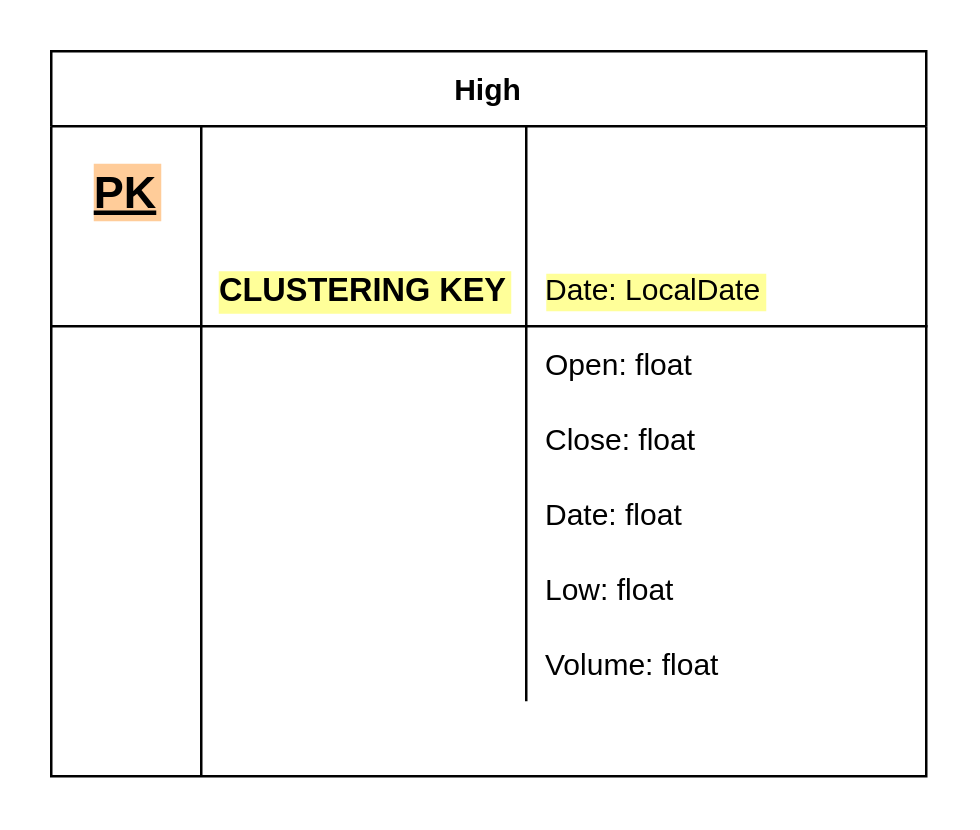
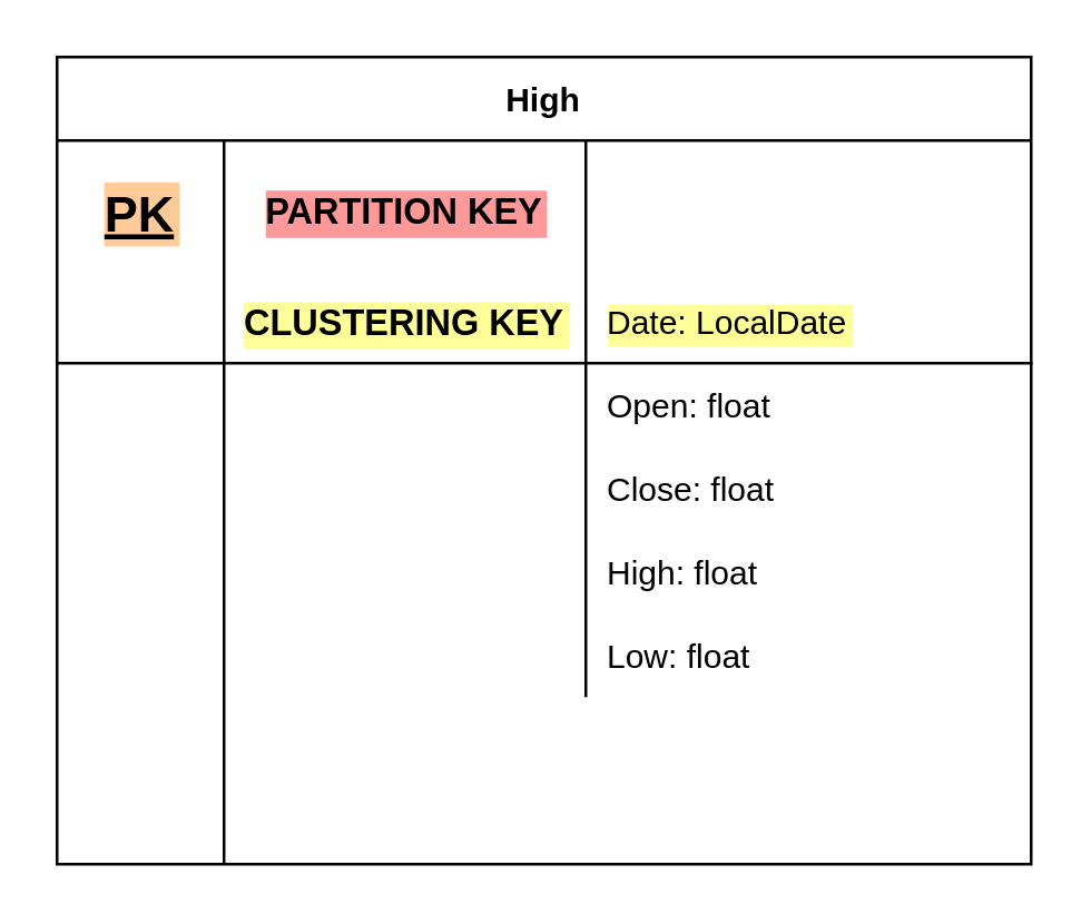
  <mxCell id="0" />
  <mxCell id="1" parent="0" />
  <mxCell id="2" value="High" style="shape=table;startSize=30;container=1;collapsible=1;childLayout=tableLayout;fixedRows=1;rowLines=0;fontStyle=1;align=center;resizeLast=1;" vertex="1" parent="1"><mxGeometry x="20" y="20" width="350" height="290" as="geometry" /></mxCell>
  <mxCell id="3" value="" style="shape=partialRectangle;collapsible=0;dropTarget=0;pointerEvents=0;fillColor=none;top=0;left=0;bottom=0;right=0;points=[[0,0.5],[1,0.5]];portConstraint=eastwest;" vertex="1" parent="2"><mxGeometry y="30" width="350" height="50" as="geometry" /></mxCell>
  <mxCell id="4" value="PK" style="shape=partialRectangle;connectable=0;fillColor=none;top=0;left=0;bottom=0;right=0;fontStyle=5;overflow=hidden;fontSize=18;labelBackgroundColor=#FFCC99;" vertex="1" parent="3"><mxGeometry width="60" height="50" as="geometry" /></mxCell>
+ <mxCell id="5" value="PARTITION KEY" style="shape=partialRectangle;connectable=0;fillColor=none;top=0;left=0;bottom=0;right=0;fontStyle=1;overflow=hidden;fontSize=13;strokeColor=#FF9999;labelBackgroundColor=#FF9999;" vertex="1" parent="3"><mxGeometry x="60" width="130" height="50" as="geometry" /></mxCell>
  <mxCell id="6" value="" style="shape=partialRectangle;collapsible=0;dropTarget=0;pointerEvents=0;fillColor=none;top=0;left=0;bottom=1;right=0;points=[[0,0.5],[1,0.5]];portConstraint=eastwest;" vertex="1" parent="2"><mxGeometry y="80" width="350" height="30" as="geometry" /></mxCell>
  <mxCell id="7" style="shape=partialRectangle;connectable=0;fillColor=none;top=0;left=0;bottom=0;right=0;fontStyle=1;overflow=hidden;" vertex="1" parent="6"><mxGeometry width="60" height="30" as="geometry" /></mxCell>
  <mxCell id="8" value="CLUSTERING KEY" style="shape=partialRectangle;connectable=0;fillColor=none;top=0;left=0;bottom=0;right=0;fontStyle=1;overflow=hidden;fontSize=13;labelBackgroundColor=#FFFF99;" vertex="1" parent="6"><mxGeometry x="60" width="130" height="30" as="geometry" /></mxCell>
  <mxCell id="9" value="Date: LocalDate" style="shape=partialRectangle;connectable=0;fillColor=none;top=0;left=0;bottom=0;right=0;align=left;spacingLeft=6;fontStyle=0;overflow=hidden;labelBackgroundColor=#FFFF99;" vertex="1" parent="6"><mxGeometry x="190" width="160" height="30" as="geometry" /></mxCell>
  <mxCell id="10" value="" style="shape=partialRectangle;collapsible=0;dropTarget=0;pointerEvents=0;fillColor=none;top=0;left=0;bottom=0;right=0;points=[[0,0.5],[1,0.5]];portConstraint=eastwest;" vertex="1" parent="2"><mxGeometry y="110" width="350" height="30" as="geometry" /></mxCell>
  <mxCell id="11" style="shape=partialRectangle;connectable=0;fillColor=none;top=0;left=0;bottom=0;right=0;editable=1;overflow=hidden;" vertex="1" parent="10"><mxGeometry width="60" height="30" as="geometry" /></mxCell>
  <mxCell id="12" value="" style="shape=partialRectangle;connectable=0;fillColor=none;top=0;left=0;bottom=0;right=0;editable=1;overflow=hidden;" vertex="1" parent="10"><mxGeometry x="60" width="130" height="30" as="geometry" /></mxCell>
  <mxCell id="13" value="Open: float" style="shape=partialRectangle;connectable=0;fillColor=none;top=0;left=0;bottom=0;right=0;align=left;spacingLeft=6;overflow=hidden;" vertex="1" parent="10"><mxGeometry x="190" width="160" height="30" as="geometry" /></mxCell>
  <mxCell id="14" value="" style="shape=partialRectangle;collapsible=0;dropTarget=0;pointerEvents=0;fillColor=none;top=0;left=0;bottom=0;right=0;points=[[0,0.5],[1,0.5]];portConstraint=eastwest;" vertex="1" parent="2"><mxGeometry y="140" width="350" height="30" as="geometry" /></mxCell>
  <mxCell id="15" style="shape=partialRectangle;connectable=0;fillColor=none;top=0;left=0;bottom=0;right=0;editable=1;overflow=hidden;" vertex="1" parent="14"><mxGeometry width="60" height="30" as="geometry" /></mxCell>
  <mxCell id="16" value="" style="shape=partialRectangle;connectable=0;fillColor=none;top=0;left=0;bottom=0;right=0;editable=1;overflow=hidden;" vertex="1" parent="14"><mxGeometry x="60" width="130" height="30" as="geometry" /></mxCell>
  <mxCell id="17" value="Close: float" style="shape=partialRectangle;connectable=0;fillColor=none;top=0;left=0;bottom=0;right=0;align=left;spacingLeft=6;overflow=hidden;" vertex="1" parent="14"><mxGeometry x="190" width="160" height="30" as="geometry" /></mxCell>
  <mxCell id="18" value="" style="shape=partialRectangle;collapsible=0;dropTarget=0;pointerEvents=0;fillColor=none;top=0;left=0;bottom=0;right=0;points=[[0,0.5],[1,0.5]];portConstraint=eastwest;" vertex="1" parent="2"><mxGeometry y="170" width="350" height="30" as="geometry" /></mxCell>
  <mxCell id="19" style="shape=partialRectangle;connectable=0;fillColor=none;top=0;left=0;bottom=0;right=0;editable=1;overflow=hidden;" vertex="1" parent="18"><mxGeometry width="60" height="30" as="geometry" /></mxCell>
  <mxCell id="20" value="" style="shape=partialRectangle;connectable=0;fillColor=none;top=0;left=0;bottom=0;right=0;editable=1;overflow=hidden;" vertex="1" parent="18"><mxGeometry x="60" width="130" height="30" as="geometry" /></mxCell>
- <mxCell id="21" value="Date: float" style="shape=partialRectangle;connectable=0;fillColor=none;top=0;left=0;bottom=0;right=0;align=left;spacingLeft=6;overflow=hidden;" vertex="1" parent="18"><mxGeometry x="190" width="160" height="30" as="geometry" /></mxCell>
+ <mxCell id="21" value="High: float" style="shape=partialRectangle;connectable=0;fillColor=none;top=0;left=0;bottom=0;right=0;align=left;spacingLeft=6;overflow=hidden;" vertex="1" parent="18"><mxGeometry x="190" width="160" height="30" as="geometry" /></mxCell>
  <mxCell id="22" value="" style="shape=partialRectangle;collapsible=0;dropTarget=0;pointerEvents=0;fillColor=none;top=0;left=0;bottom=0;right=0;points=[[0,0.5],[1,0.5]];portConstraint=eastwest;" vertex="1" parent="2"><mxGeometry y="200" width="350" height="30" as="geometry" /></mxCell>
  <mxCell id="23" style="shape=partialRectangle;connectable=0;fillColor=none;top=0;left=0;bottom=0;right=0;editable=1;overflow=hidden;" vertex="1" parent="22"><mxGeometry width="60" height="30" as="geometry" /></mxCell>
  <mxCell id="24" value="" style="shape=partialRectangle;connectable=0;fillColor=none;top=0;left=0;bottom=0;right=0;editable=1;overflow=hidden;" vertex="1" parent="22"><mxGeometry x="60" width="130" height="30" as="geometry" /></mxCell>
  <mxCell id="25" value="Low: float" style="shape=partialRectangle;connectable=0;fillColor=none;top=0;left=0;bottom=0;right=0;align=left;spacingLeft=6;overflow=hidden;" vertex="1" parent="22"><mxGeometry x="190" width="160" height="30" as="geometry" /></mxCell>
  <mxCell id="26" value="" style="shape=partialRectangle;collapsible=0;dropTarget=0;pointerEvents=0;fillColor=none;top=0;left=0;bottom=0;right=0;points=[[0,0.5],[1,0.5]];portConstraint=eastwest;" vertex="1" parent="2"><mxGeometry y="230" width="350" height="30" as="geometry" /></mxCell>
  <mxCell id="27" style="shape=partialRectangle;connectable=0;fillColor=none;top=0;left=0;bottom=0;right=0;editable=1;overflow=hidden;" vertex="1" parent="26"><mxGeometry width="60" height="30" as="geometry" /></mxCell>
  <mxCell id="28" value="" style="shape=partialRectangle;connectable=0;fillColor=none;top=0;left=0;bottom=0;right=0;editable=1;overflow=hidden;" vertex="1" parent="26"><mxGeometry x="60" width="130" height="30" as="geometry" /></mxCell>
- <mxCell id="29" value="Volume: float " style="shape=partialRectangle;connectable=0;fillColor=none;top=0;left=0;bottom=0;right=0;align=left;spacingLeft=6;overflow=hidden;" vertex="1" parent="26"><mxGeometry x="190" width="160" height="30" as="geometry" /></mxCell>
  <mxCell id="30" value="" style="shape=partialRectangle;collapsible=0;dropTarget=0;pointerEvents=0;fillColor=none;top=0;left=0;bottom=0;right=0;points=[[0,0.5],[1,0.5]];portConstraint=eastwest;" vertex="1" parent="2"><mxGeometry y="260" width="350" height="30" as="geometry" /></mxCell>
  <mxCell id="31" style="shape=partialRectangle;connectable=0;fillColor=none;top=0;left=0;bottom=0;right=0;editable=1;overflow=hidden;" vertex="1" parent="30"><mxGeometry width="60" height="30" as="geometry" /></mxCell>
  <mxCell id="32" value="" style="shape=partialRectangle;connectable=0;fillColor=none;top=0;left=0;bottom=0;right=0;editable=1;overflow=hidden;" vertex="1" parent="30"><mxGeometry x="60" width="130" height="30" as="geometry" /></mxCell>
